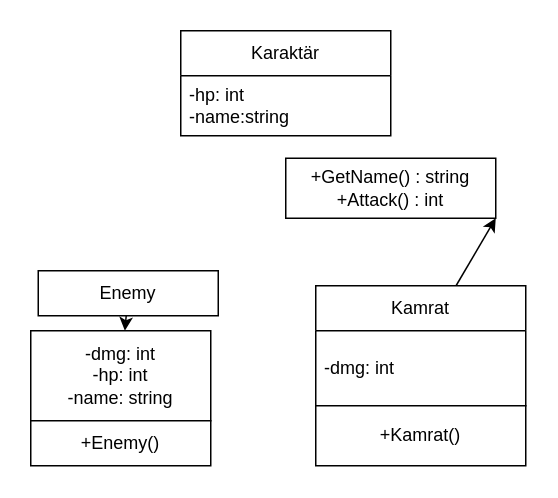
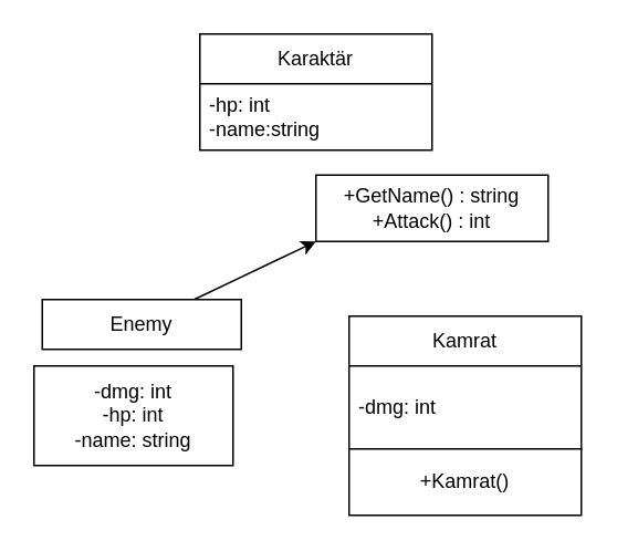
  <mxCell id="0" />
  <mxCell id="1" parent="0" />
  <mxCell id="2" value="Karaktär" style="swimlane;fontStyle=0;childLayout=stackLayout;horizontal=1;startSize=30;horizontalStack=0;resizeParent=1;resizeParentMax=0;resizeLast=0;collapsible=1;marginBottom=0;whiteSpace=wrap;html=1;" parent="1" vertex="1"><mxGeometry x="120" y="20" width="140" height="70" as="geometry" /></mxCell>
  <mxCell id="3" value="-hp: int&lt;div&gt;-name:string&lt;/div&gt;" style="text;strokeColor=none;fillColor=none;align=left;verticalAlign=middle;spacingLeft=4;spacingRight=4;overflow=hidden;points=[[0,0.5],[1,0.5]];portConstraint=eastwest;rotatable=0;whiteSpace=wrap;html=1;" parent="2" vertex="1"><mxGeometry y="30" width="140" height="40" as="geometry" /></mxCell>
  <mxCell id="4" value="&lt;span style=&quot;color: rgb(0, 0, 0);&quot;&gt;+GetName() : string&lt;/span&gt;&lt;div&gt;+Attack() : int&lt;/div&gt;" style="rounded=0;whiteSpace=wrap;html=1;" parent="1" vertex="1"><mxGeometry x="190" y="105" width="140" height="40" as="geometry" /></mxCell>
- <mxCell id="5" style="edgeStyle=none;html=1;entryX=1;entryY=1;entryDx=0;entryDy=0;" edge="1" parent="1" source="6" target="4"><mxGeometry relative="1" as="geometry"><mxPoint x="240" y="140" as="targetPoint" /></mxGeometry></mxCell>
  <mxCell id="6" value="Kamrat" style="swimlane;fontStyle=0;childLayout=stackLayout;horizontal=1;startSize=30;horizontalStack=0;resizeParent=1;resizeParentMax=0;resizeLast=0;collapsible=1;marginBottom=0;whiteSpace=wrap;html=1;" vertex="1" parent="1"><mxGeometry x="210" y="190" width="140" height="80" as="geometry" /></mxCell>
  <mxCell id="7" value="&lt;div&gt;-dmg: int&lt;/div&gt;" style="text;strokeColor=none;fillColor=none;align=left;verticalAlign=middle;spacingLeft=4;spacingRight=4;overflow=hidden;points=[[0,0.5],[1,0.5]];portConstraint=eastwest;rotatable=0;whiteSpace=wrap;html=1;" vertex="1" parent="6"><mxGeometry y="30" width="140" height="50" as="geometry" /></mxCell>
  <mxCell id="8" value="+Kamrat()" style="rounded=0;whiteSpace=wrap;html=1;" vertex="1" parent="1"><mxGeometry x="210" y="270" width="140" height="40" as="geometry" /></mxCell>
  <mxCell id="9" value="-dmg: int&lt;div&gt;-hp: int&lt;/div&gt;&lt;div&gt;-name: string&lt;/div&gt;" style="rounded=0;whiteSpace=wrap;html=1;" vertex="1" parent="1"><mxGeometry x="20" y="220" width="120" height="60" as="geometry" /></mxCell>
- <mxCell id="10" value="+Enemy()" style="rounded=0;whiteSpace=wrap;html=1;" vertex="1" parent="1"><mxGeometry x="20" y="280" width="120" height="30" as="geometry" /></mxCell>
- <mxCell id="11" style="edgeStyle=none;html=1;" edge="1" parent="1" source="12" target="9"><mxGeometry relative="1" as="geometry" /></mxCell>
+ <mxCell id="11" style="edgeStyle=none;html=1;entryX=0;entryY=1;entryDx=0;entryDy=0;" edge="1" parent="1" source="12" target="4"><mxGeometry relative="1" as="geometry" /></mxCell>
  <mxCell id="12" value="Enemy" style="rounded=0;whiteSpace=wrap;html=1;" vertex="1" parent="1"><mxGeometry x="25" y="180" width="120" height="30" as="geometry" /></mxCell>
